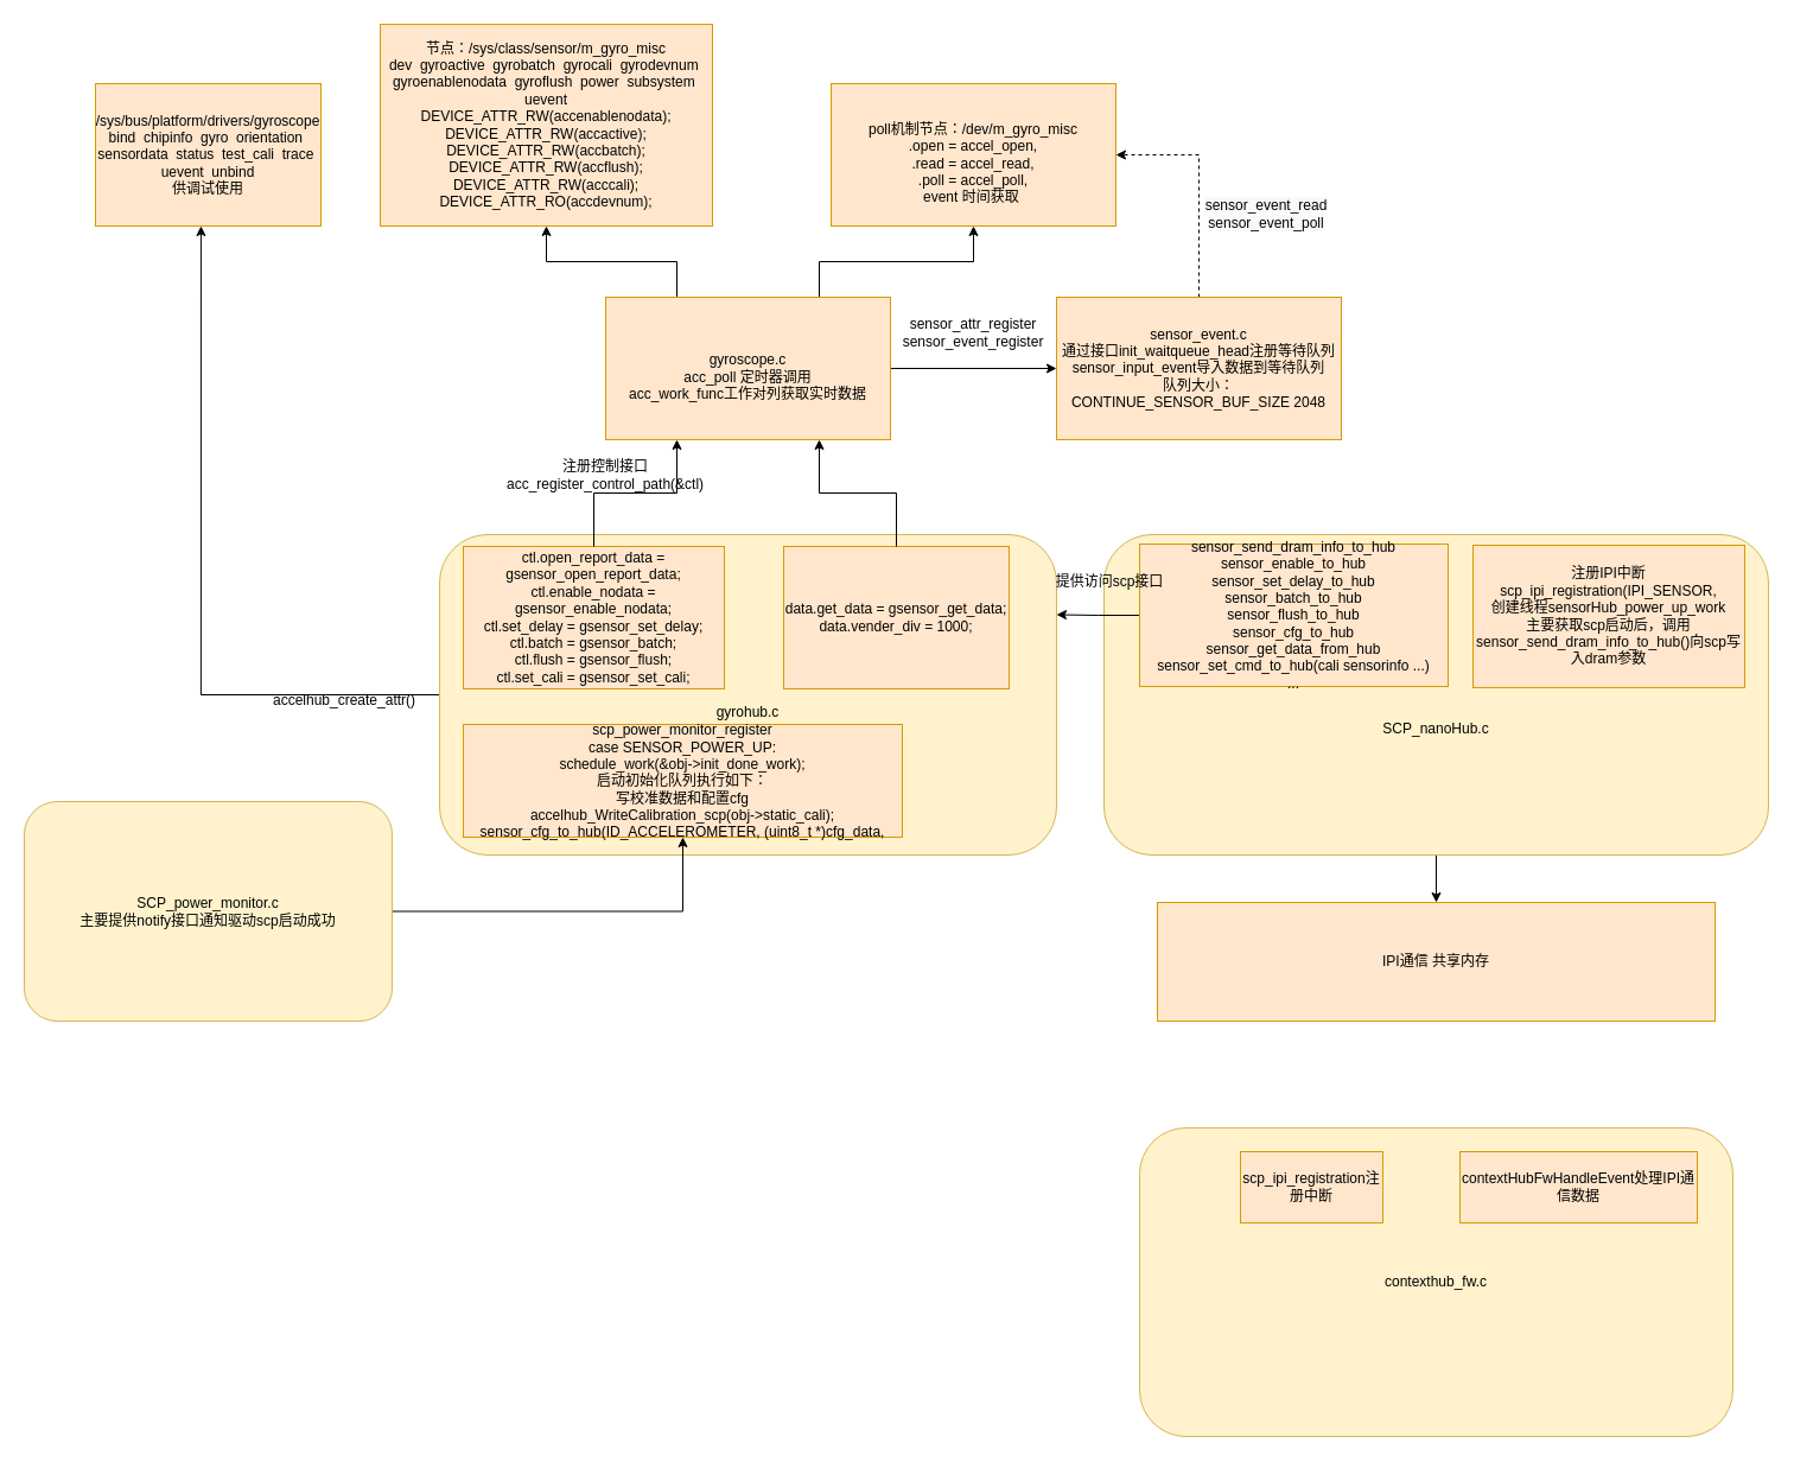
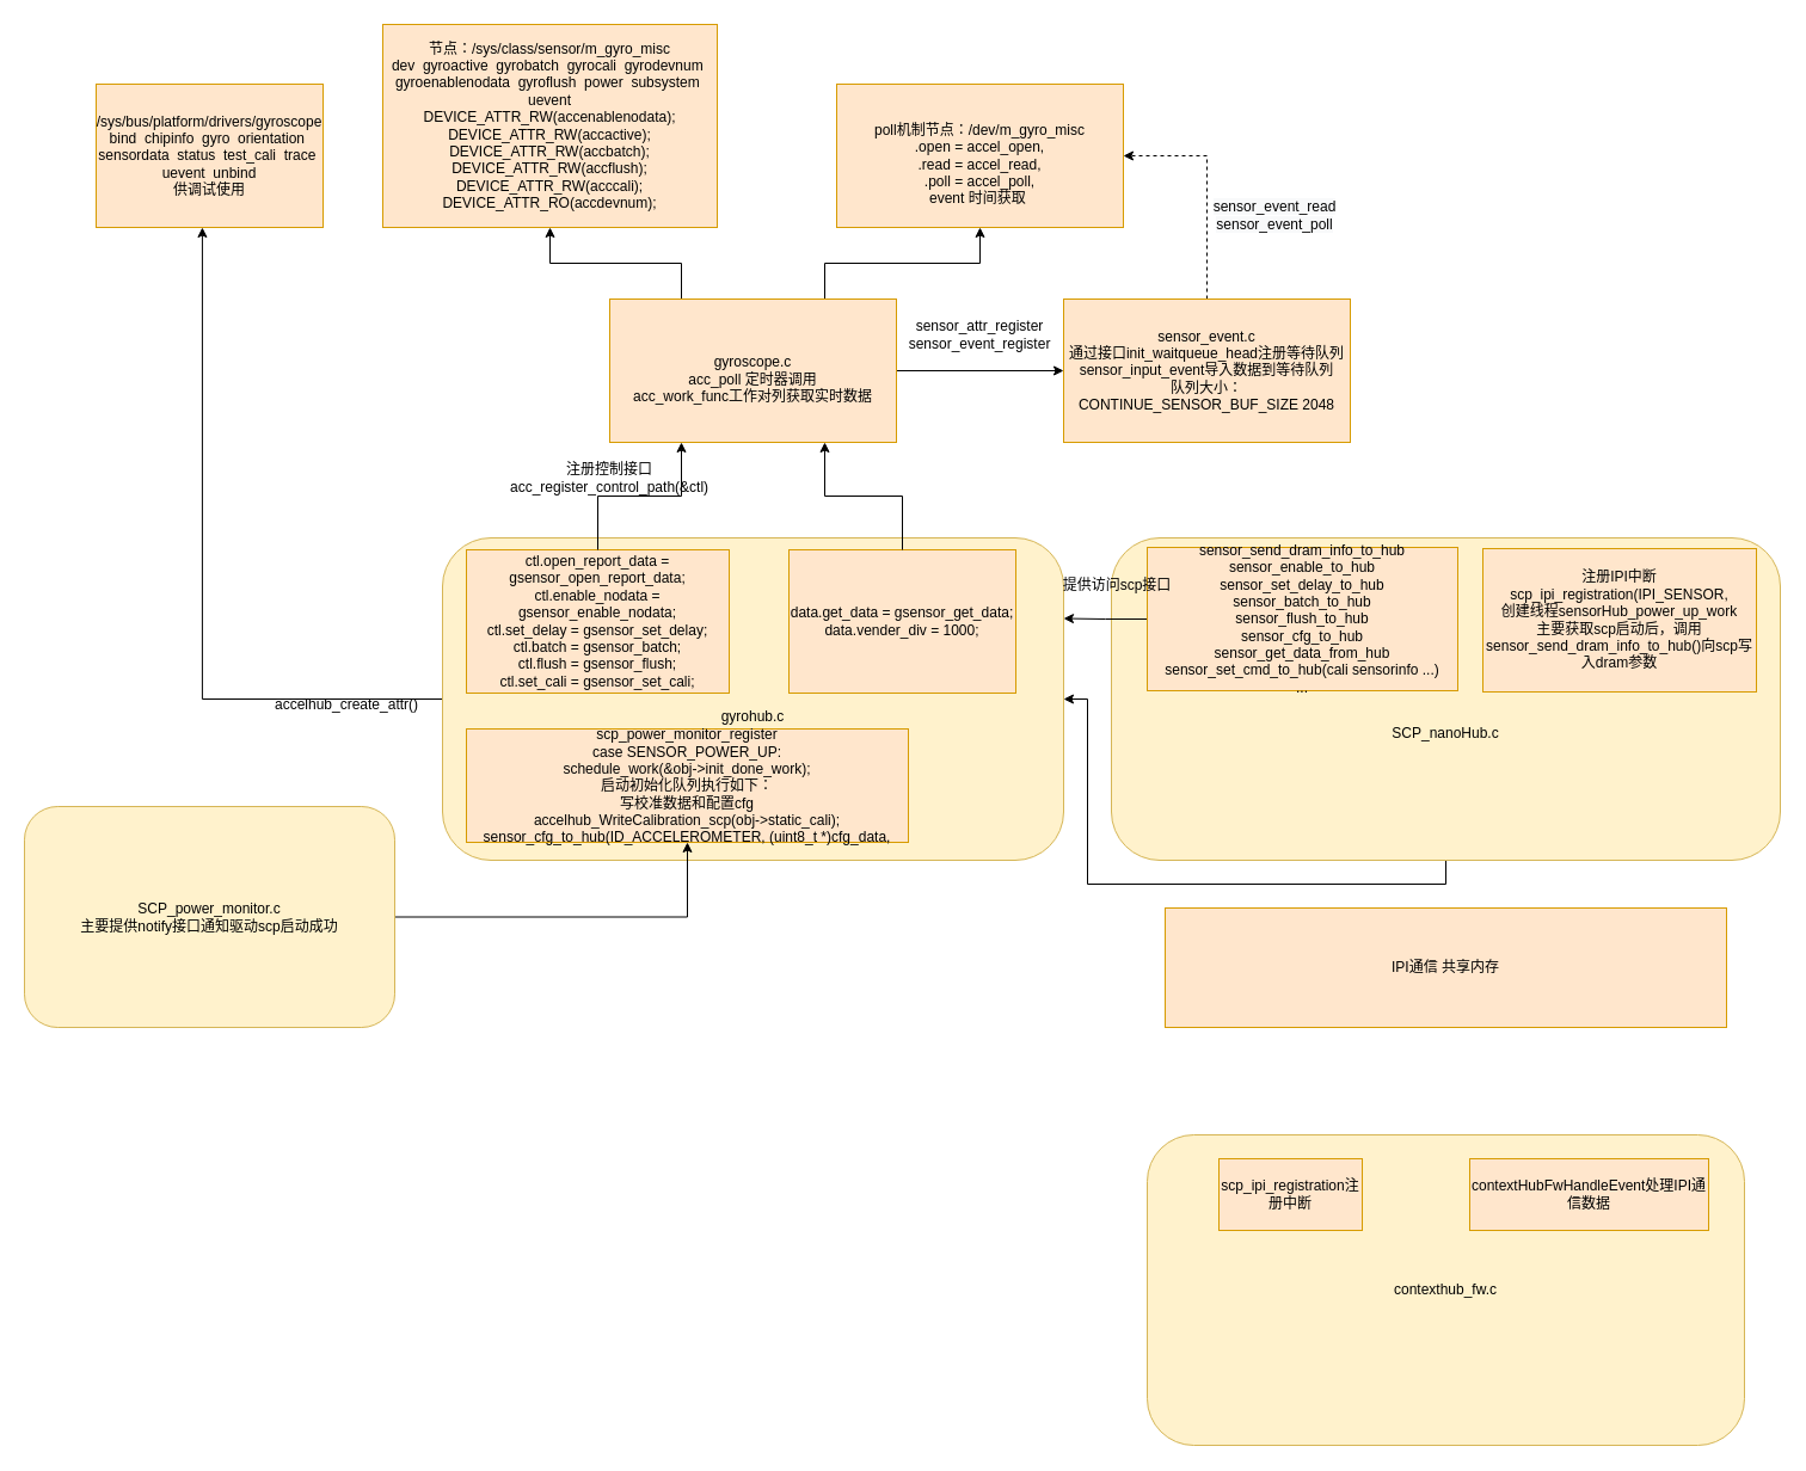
  <mxCell id="0" />
  <mxCell id="1" parent="0" />
  <mxCell id="2" style="edgeStyle=orthogonalEdgeStyle;rounded=0;orthogonalLoop=1;jettySize=auto;html=1;exitX=0.25;exitY=0;exitDx=0;exitDy=0;entryX=0.5;entryY=1;entryDx=0;entryDy=0;" edge="1" parent="1" source="5" target="7"><mxGeometry relative="1" as="geometry" /></mxCell>
  <mxCell id="3" style="edgeStyle=orthogonalEdgeStyle;rounded=0;orthogonalLoop=1;jettySize=auto;html=1;exitX=0.75;exitY=0;exitDx=0;exitDy=0;entryX=0.5;entryY=1;entryDx=0;entryDy=0;" edge="1" parent="1" source="5" target="6"><mxGeometry relative="1" as="geometry" /></mxCell>
  <mxCell id="4" style="edgeStyle=orthogonalEdgeStyle;rounded=0;orthogonalLoop=1;jettySize=auto;html=1;entryX=0;entryY=0.5;entryDx=0;entryDy=0;" edge="1" parent="1" source="5" target="18"><mxGeometry relative="1" as="geometry" /></mxCell>
  <mxCell id="5" value="&lt;br&gt;gyroscope.c&lt;br&gt;acc_poll 定时器调用&lt;br&gt;acc_work_func工作对列获取实时数据" style="rounded=0;whiteSpace=wrap;html=1;fillColor=#ffe6cc;strokeColor=#d79b00;" vertex="1" parent="1"><mxGeometry x="510" y="250" width="240" height="120" as="geometry" /></mxCell>
  <mxCell id="6" value="&lt;br&gt;poll机制节点：/dev/m_gyro_misc&lt;br&gt;&lt;div&gt;&lt;span&gt;&#09;&lt;/span&gt;.open = accel_open,&lt;/div&gt;&lt;div&gt;&lt;span&gt;&#09;&lt;/span&gt;.read = accel_read,&lt;/div&gt;&lt;div&gt;&lt;span&gt;&#09;&lt;/span&gt;.poll = accel_poll,&lt;/div&gt;event 时间获取&amp;nbsp;" style="rounded=0;whiteSpace=wrap;html=1;fillColor=#ffe6cc;strokeColor=#d79b00;" vertex="1" parent="1"><mxGeometry x="700" y="70" width="240" height="120" as="geometry" /></mxCell>
  <mxCell id="7" value="节点：/sys/class/sensor/m_gyro_misc&lt;br&gt;dev&amp;nbsp; gyroactive&amp;nbsp; gyrobatch&amp;nbsp; gyrocali&amp;nbsp; gyrodevnum&amp;nbsp; gyroenablenodata&amp;nbsp; gyroflush&amp;nbsp; power&amp;nbsp; subsystem&amp;nbsp; uevent&lt;br&gt;&lt;div&gt;DEVICE_ATTR_RW(accenablenodata);&lt;/div&gt;&lt;div&gt;DEVICE_ATTR_RW(accactive);&lt;/div&gt;&lt;div&gt;DEVICE_ATTR_RW(accbatch);&lt;/div&gt;&lt;div&gt;DEVICE_ATTR_RW(accflush);&lt;/div&gt;&lt;div&gt;DEVICE_ATTR_RW(acccali);&lt;/div&gt;&lt;div&gt;DEVICE_ATTR_RO(accdevnum);&lt;/div&gt;" style="rounded=0;whiteSpace=wrap;html=1;fillColor=#ffe6cc;strokeColor=#d79b00;" vertex="1" parent="1"><mxGeometry x="320" y="20" width="280" height="170" as="geometry" /></mxCell>
  <mxCell id="8" value="注册控制接口acc_register_control_path(&amp;amp;ctl)" style="text;html=1;strokeColor=none;fillColor=none;align=center;verticalAlign=middle;whiteSpace=wrap;rounded=0;" vertex="1" parent="1"><mxGeometry x="490" y="390" width="40" height="20" as="geometry" /></mxCell>
  <mxCell id="9" style="edgeStyle=orthogonalEdgeStyle;rounded=0;orthogonalLoop=1;jettySize=auto;html=1;exitX=0;exitY=0.5;exitDx=0;exitDy=0;entryX=0.468;entryY=1;entryDx=0;entryDy=0;entryPerimeter=0;" edge="1" parent="1" source="10" target="15"><mxGeometry relative="1" as="geometry" /></mxCell>
  <mxCell id="10" value="&lt;br&gt;&lt;br&gt;gyrohub.c" style="rounded=1;whiteSpace=wrap;html=1;fillColor=#fff2cc;strokeColor=#d6b656;" vertex="1" parent="1"><mxGeometry x="370" y="450" width="520" height="270" as="geometry" /></mxCell>
  <mxCell id="11" value="&lt;div&gt;&lt;span&gt;&#09;&lt;/span&gt;ctl.open_report_data = gsensor_open_report_data;&lt;/div&gt;&lt;div&gt;&lt;span&gt;&#09;&lt;/span&gt;ctl.enable_nodata = gsensor_enable_nodata;&lt;/div&gt;&lt;div&gt;&lt;span&gt;&#09;&lt;/span&gt;ctl.set_delay = gsensor_set_delay;&lt;/div&gt;&lt;div&gt;&lt;span&gt;&#09;&lt;/span&gt;ctl.batch = gsensor_batch;&lt;/div&gt;&lt;div&gt;&lt;span&gt;&#09;&lt;/span&gt;ctl.flush = gsensor_flush;&lt;/div&gt;&lt;div&gt;&lt;span&gt;&#09;&lt;/span&gt;ctl.set_cali = gsensor_set_cali;&lt;/div&gt;" style="rounded=0;whiteSpace=wrap;html=1;fillColor=#ffe6cc;strokeColor=#d79b00;" vertex="1" parent="1"><mxGeometry x="390" y="460" width="220" height="120" as="geometry" /></mxCell>
  <mxCell id="12" style="edgeStyle=orthogonalEdgeStyle;rounded=0;orthogonalLoop=1;jettySize=auto;html=1;exitX=0.5;exitY=0;exitDx=0;exitDy=0;entryX=0.25;entryY=1;entryDx=0;entryDy=0;" edge="1" parent="1" source="11" target="5"><mxGeometry relative="1" as="geometry" /></mxCell>
  <mxCell id="13" value="&lt;div&gt;&lt;span&gt;&#09;&lt;/span&gt;data.get_data = gsensor_get_data;&lt;/div&gt;&lt;div&gt;&lt;span&gt;&#09;&lt;/span&gt;data.vender_div = 1000;&lt;/div&gt;" style="rounded=0;whiteSpace=wrap;html=1;fillColor=#ffe6cc;strokeColor=#d79b00;" vertex="1" parent="1"><mxGeometry x="660" y="460" width="190" height="120" as="geometry" /></mxCell>
  <mxCell id="14" style="edgeStyle=orthogonalEdgeStyle;rounded=0;orthogonalLoop=1;jettySize=auto;html=1;exitX=0.5;exitY=0;exitDx=0;exitDy=0;entryX=0.75;entryY=1;entryDx=0;entryDy=0;" edge="1" parent="1" source="13" target="5"><mxGeometry relative="1" as="geometry" /></mxCell>
  <mxCell id="15" value="/sys/bus/platform/drivers/gyroscope&lt;br&gt;bind&amp;nbsp; chipinfo&amp;nbsp; gyro&amp;nbsp; orientation&amp;nbsp; sensordata&amp;nbsp; status&amp;nbsp; test_cali&amp;nbsp; trace&amp;nbsp; uevent&amp;nbsp; unbind&lt;br&gt;供调试使用" style="rounded=0;whiteSpace=wrap;html=1;fillColor=#ffe6cc;strokeColor=#d79b00;" vertex="1" parent="1"><mxGeometry x="80" y="70" width="190" height="120" as="geometry" /></mxCell>
  <mxCell id="16" value="accelhub_create_attr()" style="text;html=1;strokeColor=none;fillColor=none;align=center;verticalAlign=middle;whiteSpace=wrap;rounded=0;" vertex="1" parent="1"><mxGeometry x="270" y="580" width="40" height="20" as="geometry" /></mxCell>
  <mxCell id="17" style="edgeStyle=orthogonalEdgeStyle;rounded=0;orthogonalLoop=1;jettySize=auto;html=1;exitX=0.5;exitY=0;exitDx=0;exitDy=0;entryX=1;entryY=0.5;entryDx=0;entryDy=0;dashed=1;" edge="1" parent="1" source="18" target="6"><mxGeometry relative="1" as="geometry" /></mxCell>
  <mxCell id="18" value="sensor_event.c&lt;br&gt;通过接口init_waitqueue_head注册等待队列&lt;br&gt;sensor_input_event导入数据到等待队列&lt;br&gt;队列大小：CONTINUE_SENSOR_BUF_SIZE&lt;span&gt;&#09;&lt;/span&gt;2048" style="rounded=0;whiteSpace=wrap;html=1;fillColor=#ffe6cc;strokeColor=#d79b00;" vertex="1" parent="1"><mxGeometry x="890" y="250" width="240" height="120" as="geometry" /></mxCell>
  <mxCell id="19" value="sensor_attr_register&lt;br&gt;sensor_event_register" style="text;html=1;strokeColor=none;fillColor=none;align=center;verticalAlign=middle;whiteSpace=wrap;rounded=0;" vertex="1" parent="1"><mxGeometry x="800" y="270" width="40" height="20" as="geometry" /></mxCell>
  <mxCell id="20" value="&#10;&#10;&lt;span style=&quot;color: rgb(0, 0, 0); font-family: helvetica; font-size: 12px; font-style: normal; font-weight: 400; letter-spacing: normal; text-align: center; text-indent: 0px; text-transform: none; word-spacing: 0px; background-color: rgb(248, 249, 250); display: inline; float: none;&quot;&gt;sensor_event_read&lt;/span&gt;&lt;br style=&quot;color: rgb(0, 0, 0); font-family: helvetica; font-size: 12px; font-style: normal; font-weight: 400; letter-spacing: normal; text-align: center; text-indent: 0px; text-transform: none; word-spacing: 0px; background-color: rgb(248, 249, 250);&quot;&gt;&lt;span style=&quot;color: rgb(0, 0, 0); font-family: helvetica; font-size: 12px; font-style: normal; font-weight: 400; letter-spacing: normal; text-align: center; text-indent: 0px; text-transform: none; word-spacing: 0px; background-color: rgb(248, 249, 250); display: inline; float: none;&quot;&gt;sensor_event_poll&lt;/span&gt;&#10;&#10;" style="text;html=1;strokeColor=none;fillColor=none;align=center;verticalAlign=middle;whiteSpace=wrap;rounded=0;" vertex="1" parent="1"><mxGeometry x="1047" y="170" width="40" height="20" as="geometry" /></mxCell>
- <mxCell id="21" style="edgeStyle=orthogonalEdgeStyle;rounded=0;orthogonalLoop=1;jettySize=auto;html=1;exitX=0.5;exitY=1;exitDx=0;exitDy=0;entryX=0.5;entryY=0;entryDx=0;entryDy=0;shadow=0;sketch=0;" edge="1" parent="1" source="22" target="26"><mxGeometry relative="1" as="geometry" /></mxCell>
+ <mxCell id="21" style="edgeStyle=orthogonalEdgeStyle;rounded=0;orthogonalLoop=1;jettySize=auto;html=1;exitX=0.5;exitY=1;exitDx=0;exitDy=0;shadow=0;sketch=0;" edge="1" parent="1" source="22" target="10"><mxGeometry relative="1" as="geometry" /></mxCell>
  <mxCell id="22" value="&lt;br&gt;&lt;br&gt;&lt;br&gt;&lt;br&gt;SCP_nanoHub.c" style="rounded=1;whiteSpace=wrap;html=1;fillColor=#fff2cc;strokeColor=#d6b656;" vertex="1" parent="1"><mxGeometry x="930" y="450" width="560" height="270" as="geometry" /></mxCell>
  <mxCell id="23" style="edgeStyle=orthogonalEdgeStyle;rounded=0;orthogonalLoop=1;jettySize=auto;html=1;exitX=0;exitY=0.5;exitDx=0;exitDy=0;entryX=1;entryY=0.25;entryDx=0;entryDy=0;" edge="1" parent="1" source="24" target="10"><mxGeometry relative="1" as="geometry" /></mxCell>
  <mxCell id="24" value="sensor_send_dram_info_to_hub&lt;br&gt;sensor_enable_to_hub&lt;br&gt;sensor_set_delay_to_hub&lt;br&gt;sensor_batch_to_hub&lt;br&gt;sensor_flush_to_hub&lt;br&gt;sensor_cfg_to_hub&lt;br&gt;sensor_get_data_from_hub&lt;br&gt;sensor_set_cmd_to_hub(cali sensorinfo ...)&lt;br&gt;..." style="rounded=0;whiteSpace=wrap;html=1;fillColor=#ffe6cc;strokeColor=#d79b00;" vertex="1" parent="1"><mxGeometry x="960" y="458" width="260" height="120" as="geometry" /></mxCell>
  <mxCell id="25" value="提供访问scp接口" style="text;html=1;strokeColor=none;fillColor=none;align=center;verticalAlign=middle;whiteSpace=wrap;rounded=0;" vertex="1" parent="1"><mxGeometry x="880" y="480" width="110" height="20" as="geometry" /></mxCell>
  <mxCell id="26" value="IPI通信 共享内存" style="rounded=0;whiteSpace=wrap;html=1;fillColor=#ffe6cc;strokeColor=#d79b00;" vertex="1" parent="1"><mxGeometry x="975" y="760" width="470" height="100" as="geometry" /></mxCell>
  <mxCell id="27" style="edgeStyle=orthogonalEdgeStyle;rounded=0;orthogonalLoop=1;jettySize=auto;html=1;exitX=1;exitY=0.5;exitDx=0;exitDy=0;entryX=0.5;entryY=1;entryDx=0;entryDy=0;" edge="1" parent="1" source="28" target="29"><mxGeometry relative="1" as="geometry" /></mxCell>
  <mxCell id="28" value="SCP_power_monitor.c&lt;br&gt;主要提供notify接口通知驱动scp启动成功" style="rounded=1;whiteSpace=wrap;html=1;fillColor=#fff2cc;strokeColor=#d6b656;" vertex="1" parent="1"><mxGeometry x="20" y="675" width="310" height="185" as="geometry" /></mxCell>
  <mxCell id="29" value="scp_power_monitor_register&lt;br&gt;case SENSOR_POWER_UP:&lt;br&gt;schedule_work(&amp;amp;obj-&amp;gt;init_done_work);&lt;br&gt;启动初始化队列执行如下：&lt;br&gt;写校准数据和配置cfg&lt;br&gt;accelhub_WriteCalibration_scp(obj-&amp;gt;static_cali);&lt;br&gt;sensor_cfg_to_hub(ID_ACCELEROMETER, (uint8_t *)cfg_data," style="rounded=0;whiteSpace=wrap;html=1;fillColor=#ffe6cc;strokeColor=#d79b00;" vertex="1" parent="1"><mxGeometry x="390" y="610" width="370" height="95" as="geometry" /></mxCell>
  <mxCell id="30" value="注册IPI中断&lt;br&gt;scp_ipi_registration(IPI_SENSOR,&lt;br&gt;创建线程sensorHub_power_up_work&lt;br&gt;主要获取scp启动后，调用sensor_send_dram_info_to_hub()向scp写入dram参数" style="rounded=0;whiteSpace=wrap;html=1;fillColor=#ffe6cc;strokeColor=#d79b00;" vertex="1" parent="1"><mxGeometry x="1241" y="459" width="229" height="120" as="geometry" /></mxCell>
  <mxCell id="31" value="contexthub_fw.c" style="rounded=1;whiteSpace=wrap;html=1;fillColor=#fff2cc;strokeColor=#d6b656;" vertex="1" parent="1"><mxGeometry x="960" y="950" width="500" height="260" as="geometry" /></mxCell>
- <mxCell id="32" value="scp_ipi_registration注册中断" style="rounded=0;whiteSpace=wrap;html=1;fillColor=#ffe6cc;strokeColor=#d79b00;" vertex="1" parent="1"><mxGeometry x="1045" y="970" width="120" height="60" as="geometry" /></mxCell>
+ <mxCell id="32" value="scp_ipi_registration注册中断" style="rounded=0;whiteSpace=wrap;html=1;fillColor=#ffe6cc;strokeColor=#d79b00;" vertex="1" parent="1"><mxGeometry x="1020" y="970" width="120" height="60" as="geometry" /></mxCell>
  <mxCell id="33" value="contextHubFwHandleEvent处理IPI通信数据" style="rounded=0;whiteSpace=wrap;html=1;fillColor=#ffe6cc;strokeColor=#d79b00;" vertex="1" parent="1"><mxGeometry x="1230" y="970" width="200" height="60" as="geometry" /></mxCell>
